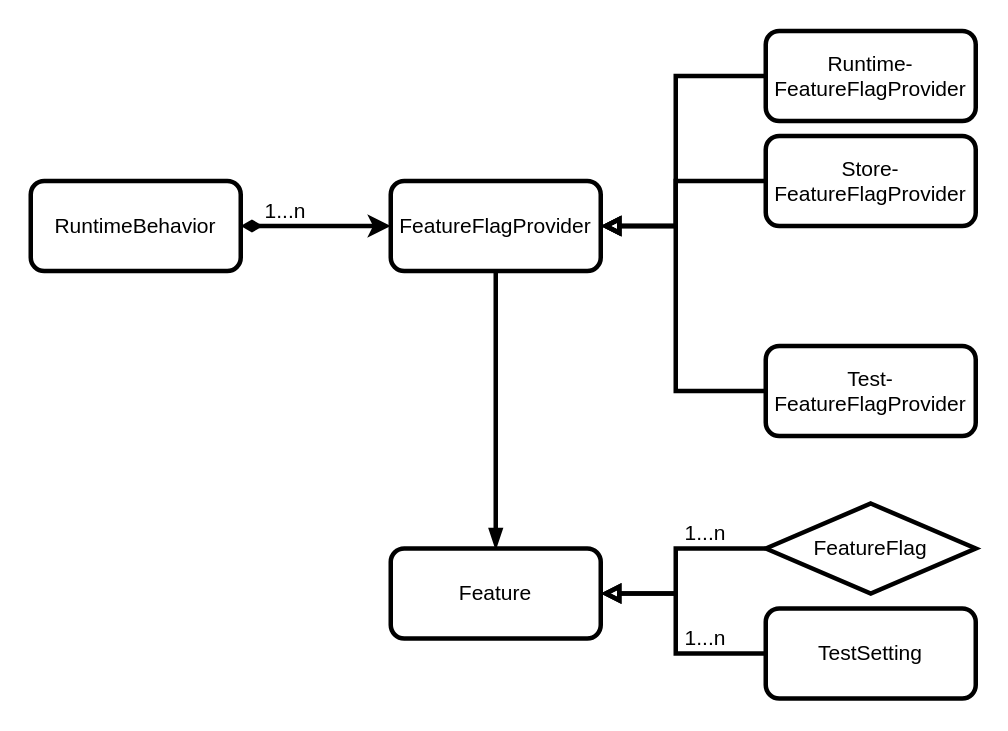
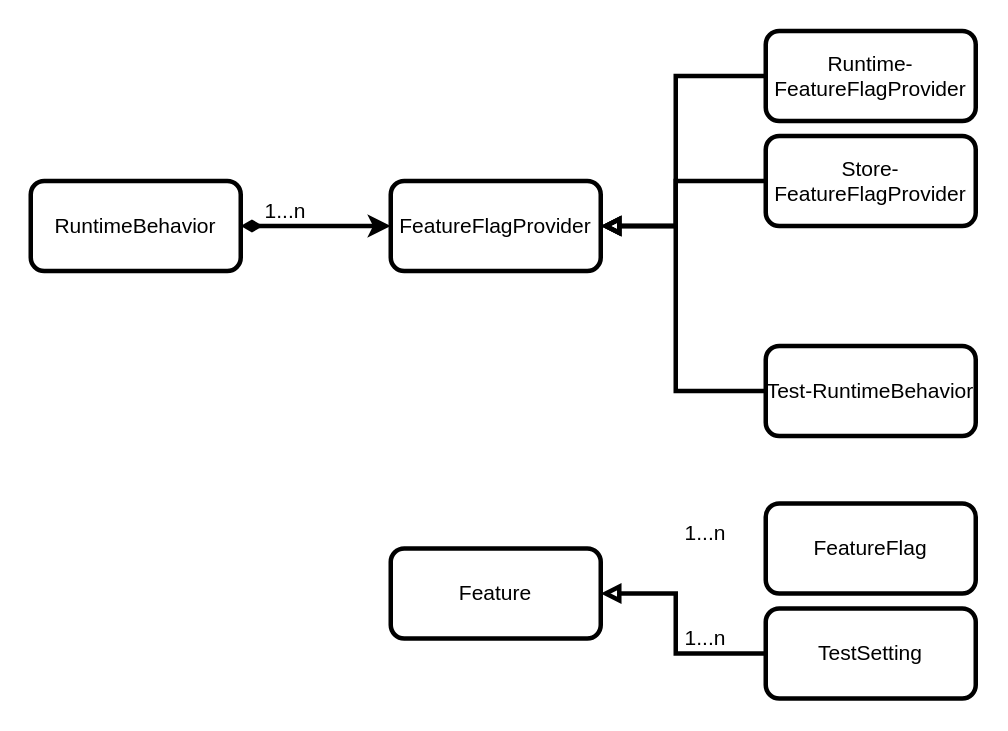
  <mxCell id="0" />
  <mxCell id="1" parent="0" />
  <mxCell id="2" value="" style="edgeStyle=orthogonalEdgeStyle;rounded=0;orthogonalLoop=1;jettySize=auto;html=1;startArrow=diamondThin;startFill=1;strokeWidth=3;" edge="1" parent="1" source="3" target="5"><mxGeometry relative="1" as="geometry" /></mxCell>
  <mxCell id="3" value="RuntimeBehavior" style="rounded=1;whiteSpace=wrap;html=1;fontStyle=0;strokeWidth=3;fontSize=14;" vertex="1" parent="1"><mxGeometry y="120" width="140" height="60" as="geometry" x="20" /></mxCell>
- <mxCell id="4" style="edgeStyle=orthogonalEdgeStyle;rounded=0;orthogonalLoop=1;jettySize=auto;html=1;exitX=0.5;exitY=1;exitDx=0;exitDy=0;startArrow=none;startFill=0;endArrow=blockThin;endFill=1;strokeWidth=3;" edge="1" parent="1" source="5" target="14"><mxGeometry relative="1" as="geometry" /></mxCell>
  <mxCell id="5" value="FeatureFlagProvider" style="rounded=1;whiteSpace=wrap;html=1;fontStyle=0;strokeWidth=3;fontSize=14;" vertex="1" parent="1"><mxGeometry x="260" y="120" width="140" height="60" as="geometry" /></mxCell>
  <mxCell id="6" style="edgeStyle=orthogonalEdgeStyle;rounded=0;orthogonalLoop=1;jettySize=auto;html=1;exitX=0;exitY=0.5;exitDx=0;exitDy=0;endArrow=block;endFill=0;entryX=1;entryY=0.5;entryDx=0;entryDy=0;strokeWidth=3;" edge="1" parent="1" source="7" target="5"><mxGeometry relative="1" as="geometry"><mxPoint x="460" y="150" as="targetPoint" /><Array as="points"><mxPoint x="450" y="120" /><mxPoint x="450" y="150" /></Array></mxGeometry></mxCell>
  <mxCell id="7" value="Store-FeatureFlagProvider" style="rounded=1;whiteSpace=wrap;html=1;fontStyle=0;strokeWidth=3;fontSize=14;" vertex="1" parent="1"><mxGeometry x="510" y="90" width="140" height="60" as="geometry" /></mxCell>
  <mxCell id="8" style="edgeStyle=orthogonalEdgeStyle;rounded=0;orthogonalLoop=1;jettySize=auto;html=1;exitX=0;exitY=0.5;exitDx=0;exitDy=0;endArrow=block;endFill=0;entryX=1;entryY=0.5;entryDx=0;entryDy=0;strokeWidth=3;" edge="1" parent="1" source="9" target="5"><mxGeometry relative="1" as="geometry"><mxPoint x="390" y="180" as="targetPoint" /><Array as="points"><mxPoint x="450" y="260" /><mxPoint x="450" y="150" /></Array></mxGeometry></mxCell>
- <mxCell id="9" value="Test-FeatureFlagProvider" style="rounded=1;whiteSpace=wrap;html=1;fontStyle=0;strokeWidth=3;fontSize=14;" vertex="1" parent="1"><mxGeometry x="510" y="230" width="140" height="60" as="geometry" /></mxCell>
+ <mxCell id="9" value="Test-RuntimeBehavior" style="rounded=1;whiteSpace=wrap;html=1;fontStyle=0;strokeWidth=3;fontSize=14;" vertex="1" parent="1"><mxGeometry x="510" y="230" width="140" height="60" as="geometry" /></mxCell>
  <mxCell id="10" style="edgeStyle=orthogonalEdgeStyle;rounded=0;orthogonalLoop=1;jettySize=auto;html=1;exitX=0;exitY=0.5;exitDx=0;exitDy=0;endArrow=block;endFill=0;entryX=1;entryY=0.5;entryDx=0;entryDy=0;strokeWidth=3;" edge="1" parent="1" source="11" target="5"><mxGeometry relative="1" as="geometry"><mxPoint x="450" y="190" as="targetPoint" /><Array as="points"><mxPoint x="450" y="50" /><mxPoint x="450" y="150" /></Array></mxGeometry></mxCell>
  <mxCell id="11" value="Runtime-FeatureFlagProvider" style="rounded=1;whiteSpace=wrap;html=1;fontStyle=0;strokeWidth=3;fontSize=14;" vertex="1" parent="1"><mxGeometry x="510" y="20" width="140" height="60" as="geometry" /></mxCell>
  <mxCell id="12" value="1...n" style="text;html=1;strokeColor=none;fillColor=none;align=center;verticalAlign=middle;whiteSpace=wrap;rounded=0;fontSize=14;" vertex="1" parent="1"><mxGeometry x="170" y="130" width="40" height="20" as="geometry" /></mxCell>
- <mxCell id="13" value="" style="edgeStyle=orthogonalEdgeStyle;rounded=0;orthogonalLoop=1;jettySize=auto;html=1;startArrow=block;startFill=0;endArrow=none;endFill=0;strokeWidth=3;" edge="1" parent="1" source="14" target="15"><mxGeometry relative="1" as="geometry"><Array as="points"><mxPoint x="450" y="395" /><mxPoint x="450" y="365" /></Array></mxGeometry></mxCell>
  <mxCell id="14" value="Feature" style="rounded=1;whiteSpace=wrap;html=1;fontStyle=0;strokeWidth=3;fontSize=14;" vertex="1" parent="1"><mxGeometry x="260" y="365" width="140" height="60" as="geometry" /></mxCell>
- <mxCell id="15" value="FeatureFlag" style="rhombus;whiteSpace=wrap;html=1;fontStyle=0;strokeWidth=3;fontSize=14;" vertex="1" parent="1"><mxGeometry x="510" y="335" width="140" height="60" as="geometry" /></mxCell>
+ <mxCell id="15" value="FeatureFlag" style="rounded=1;whiteSpace=wrap;html=1;fontStyle=0;strokeWidth=3;fontSize=14;" vertex="1" parent="1"><mxGeometry x="510" y="335" width="140" height="60" as="geometry" /></mxCell>
  <mxCell id="16" style="edgeStyle=orthogonalEdgeStyle;rounded=0;orthogonalLoop=1;jettySize=auto;html=1;exitX=0;exitY=0.5;exitDx=0;exitDy=0;entryX=1;entryY=0.5;entryDx=0;entryDy=0;startArrow=none;startFill=0;endArrow=block;endFill=0;strokeWidth=3;" edge="1" parent="1" source="17" target="14"><mxGeometry relative="1" as="geometry"><Array as="points"><mxPoint x="450" y="435" /><mxPoint x="450" y="395" /></Array></mxGeometry></mxCell>
  <mxCell id="17" value="TestSetting" style="rounded=1;whiteSpace=wrap;html=1;fontStyle=0;strokeWidth=3;fontSize=14;" vertex="1" parent="1"><mxGeometry x="510" y="405" width="140" height="60" as="geometry" /></mxCell>
  <mxCell id="18" value="1...n" style="text;html=1;strokeColor=none;fillColor=none;align=center;verticalAlign=middle;whiteSpace=wrap;rounded=0;fontSize=14;" vertex="1" parent="1"><mxGeometry x="450" y="345" width="40" height="20" as="geometry" /></mxCell>
  <mxCell id="19" value="1...n" style="text;html=1;strokeColor=none;fillColor=none;align=center;verticalAlign=middle;whiteSpace=wrap;rounded=0;fontSize=14;" vertex="1" parent="1"><mxGeometry x="450" y="415" width="40" height="20" as="geometry" /></mxCell>
